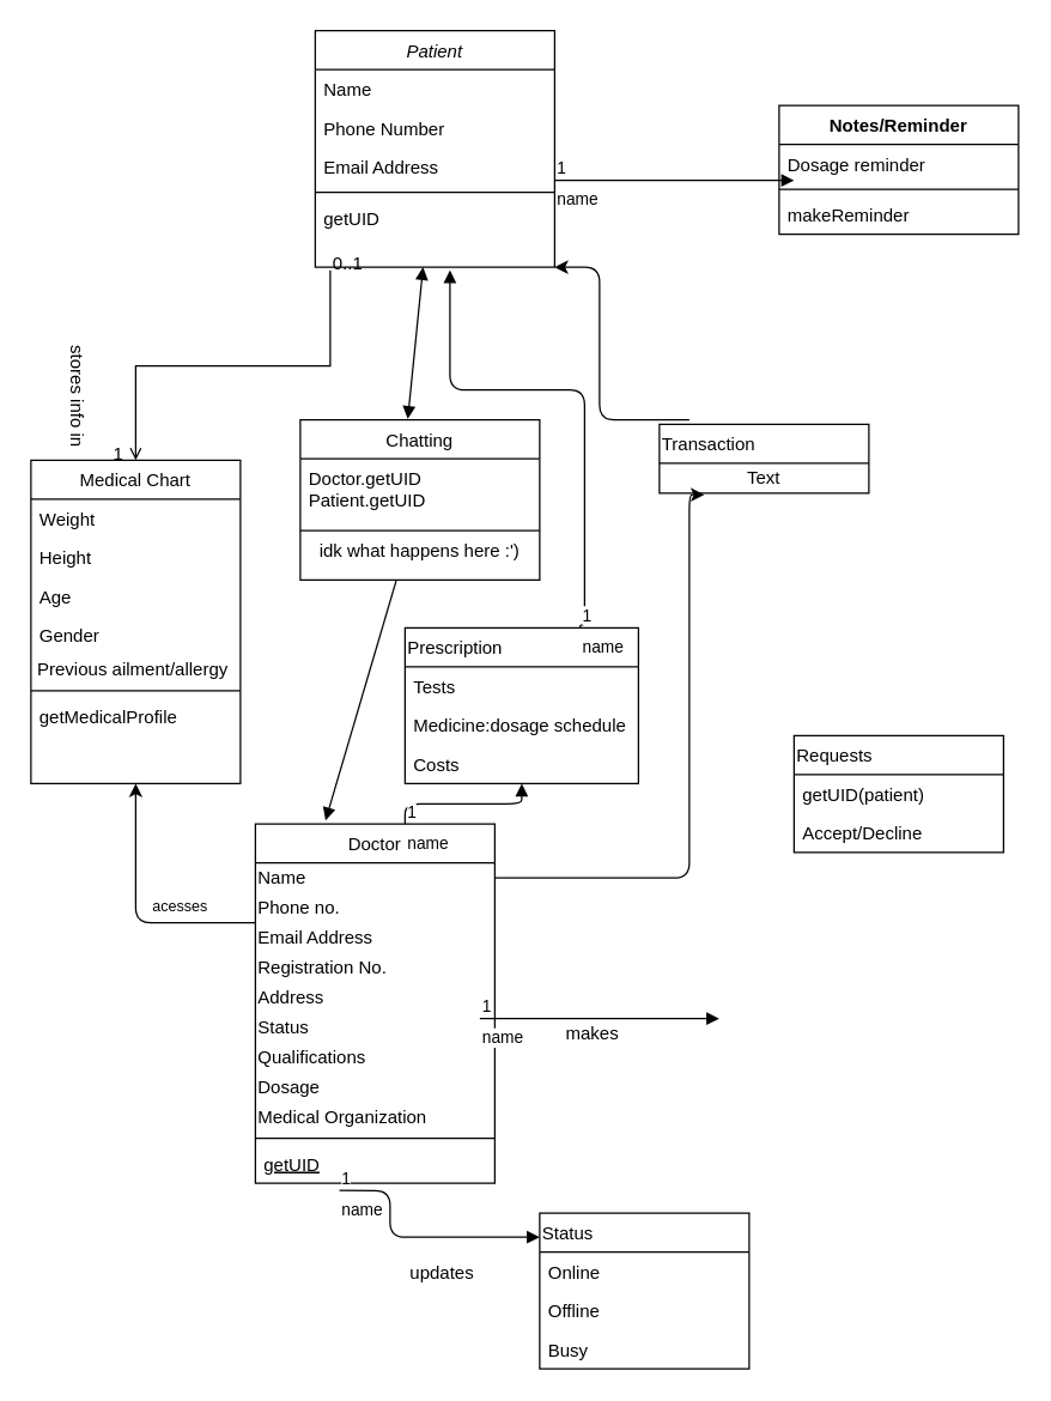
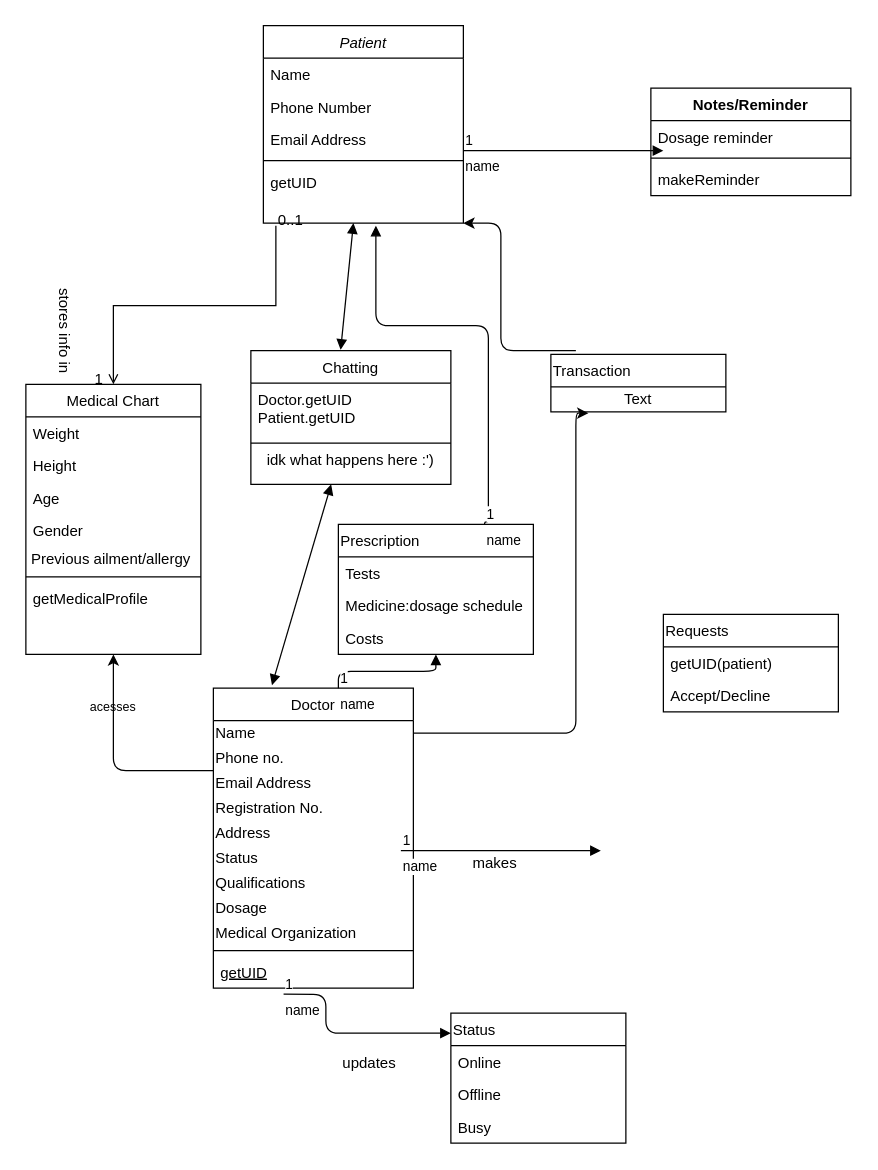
  <mxCell id="0" />
  <mxCell id="1" parent="0" />
  <mxCell id="2" value="Patient" style="swimlane;fontStyle=2;align=center;verticalAlign=top;childLayout=stackLayout;horizontal=1;startSize=26;horizontalStack=0;resizeParent=1;resizeLast=0;collapsible=1;marginBottom=0;rounded=0;shadow=0;strokeWidth=1;" parent="1" vertex="1"><mxGeometry x="210" y="20" width="160" height="158" as="geometry"><mxRectangle x="230" y="140" width="160" height="26" as="alternateBounds" /></mxGeometry></mxCell>
  <mxCell id="3" value="Name" style="text;align=left;verticalAlign=top;spacingLeft=4;spacingRight=4;overflow=hidden;rotatable=0;points=[[0,0.5],[1,0.5]];portConstraint=eastwest;" parent="2" vertex="1"><mxGeometry y="26" width="160" height="26" as="geometry" /></mxCell>
  <mxCell id="4" value="Phone Number" style="text;align=left;verticalAlign=top;spacingLeft=4;spacingRight=4;overflow=hidden;rotatable=0;points=[[0,0.5],[1,0.5]];portConstraint=eastwest;rounded=0;shadow=0;html=0;" parent="2" vertex="1"><mxGeometry y="52" width="160" height="26" as="geometry" /></mxCell>
  <mxCell id="5" value="Email Address" style="text;align=left;verticalAlign=top;spacingLeft=4;spacingRight=4;overflow=hidden;rotatable=0;points=[[0,0.5],[1,0.5]];portConstraint=eastwest;rounded=0;shadow=0;html=0;" parent="2" vertex="1"><mxGeometry y="78" width="160" height="26" as="geometry" /></mxCell>
  <mxCell id="6" value="" style="line;html=1;strokeWidth=1;align=left;verticalAlign=middle;spacingTop=-1;spacingLeft=3;spacingRight=3;rotatable=0;labelPosition=right;points=[];portConstraint=eastwest;" parent="2" vertex="1"><mxGeometry y="104" width="160" height="8" as="geometry" /></mxCell>
  <mxCell id="7" value="getUID" style="text;align=left;verticalAlign=top;spacingLeft=4;spacingRight=4;overflow=hidden;rotatable=0;points=[[0,0.5],[1,0.5]];portConstraint=eastwest;" parent="2" vertex="1"><mxGeometry y="112" width="160" height="26" as="geometry" /></mxCell>
  <mxCell id="8" value="Doctor" style="swimlane;fontStyle=0;align=center;verticalAlign=top;childLayout=stackLayout;horizontal=1;startSize=26;horizontalStack=0;resizeParent=1;resizeLast=0;collapsible=1;marginBottom=0;rounded=0;shadow=0;strokeWidth=1;" parent="1" vertex="1"><mxGeometry x="170" y="550" width="160" height="240" as="geometry"><mxRectangle x="130" y="380" width="160" height="26" as="alternateBounds" /></mxGeometry></mxCell>
  <mxCell id="9" value="Name" style="text;html=1;strokeColor=none;fillColor=none;align=left;verticalAlign=middle;whiteSpace=wrap;rounded=0;" vertex="1" parent="8"><mxGeometry y="26" width="160" height="20" as="geometry" /></mxCell>
  <mxCell id="10" value="Phone no." style="text;html=1;strokeColor=none;fillColor=none;align=left;verticalAlign=middle;whiteSpace=wrap;rounded=0;" vertex="1" parent="8"><mxGeometry y="46" width="160" height="20" as="geometry" /></mxCell>
  <mxCell id="11" value="Email Address" style="text;html=1;strokeColor=none;fillColor=none;align=left;verticalAlign=middle;whiteSpace=wrap;rounded=0;" vertex="1" parent="8"><mxGeometry y="66" width="160" height="20" as="geometry" /></mxCell>
  <mxCell id="12" value="Registration No." style="text;html=1;strokeColor=none;fillColor=none;align=left;verticalAlign=middle;whiteSpace=wrap;rounded=0;" vertex="1" parent="8"><mxGeometry y="86" width="160" height="20" as="geometry" /></mxCell>
  <mxCell id="13" value="Address" style="text;html=1;strokeColor=none;fillColor=none;align=left;verticalAlign=middle;whiteSpace=wrap;rounded=0;" vertex="1" parent="8"><mxGeometry y="106" width="160" height="20" as="geometry" /></mxCell>
  <mxCell id="14" value="name" style="endArrow=block;endFill=1;html=1;edgeStyle=orthogonalEdgeStyle;align=left;verticalAlign=top;" edge="1" parent="8"><mxGeometry x="-1" relative="1" as="geometry"><mxPoint x="150" y="130" as="sourcePoint" /><mxPoint x="310" y="130" as="targetPoint" /></mxGeometry></mxCell>
  <mxCell id="15" value="1" style="edgeLabel;resizable=0;html=1;align=left;verticalAlign=bottom;" connectable="0" vertex="1" parent="14"><mxGeometry x="-1" relative="1" as="geometry" /></mxCell>
  <mxCell id="16" value="Status" style="text;html=1;strokeColor=none;fillColor=none;align=left;verticalAlign=middle;whiteSpace=wrap;rounded=0;" vertex="1" parent="8"><mxGeometry y="126" width="160" height="20" as="geometry" /></mxCell>
  <mxCell id="17" value="Qualifications" style="text;html=1;strokeColor=none;fillColor=none;align=left;verticalAlign=middle;whiteSpace=wrap;rounded=0;" vertex="1" parent="8"><mxGeometry y="146" width="160" height="20" as="geometry" /></mxCell>
  <mxCell id="18" value="Dosage" style="text;html=1;strokeColor=none;fillColor=none;align=left;verticalAlign=middle;whiteSpace=wrap;rounded=0;" vertex="1" parent="8"><mxGeometry y="166" width="160" height="20" as="geometry" /></mxCell>
  <mxCell id="19" value="Medical Organization" style="text;html=1;strokeColor=none;fillColor=none;align=left;verticalAlign=middle;whiteSpace=wrap;rounded=0;" vertex="1" parent="8"><mxGeometry y="186" width="160" height="20" as="geometry" /></mxCell>
  <mxCell id="20" value="" style="line;html=1;strokeWidth=1;align=left;verticalAlign=middle;spacingTop=-1;spacingLeft=3;spacingRight=3;rotatable=0;labelPosition=right;points=[];portConstraint=eastwest;" parent="8" vertex="1"><mxGeometry y="206" width="160" height="8" as="geometry" /></mxCell>
  <mxCell id="21" value="getUID" style="text;align=left;verticalAlign=top;spacingLeft=4;spacingRight=4;overflow=hidden;rotatable=0;points=[[0,0.5],[1,0.5]];portConstraint=eastwest;fontStyle=4" parent="8" vertex="1"><mxGeometry y="214" width="160" height="26" as="geometry" /></mxCell>
  <mxCell id="22" value="Chatting" style="swimlane;fontStyle=0;align=center;verticalAlign=top;childLayout=stackLayout;horizontal=1;startSize=26;horizontalStack=0;resizeParent=1;resizeLast=0;collapsible=1;marginBottom=0;rounded=0;shadow=0;strokeWidth=1;" parent="1" vertex="1"><mxGeometry x="200" y="280" width="160" height="107" as="geometry"><mxRectangle x="340" y="380" width="170" height="26" as="alternateBounds" /></mxGeometry></mxCell>
  <mxCell id="23" value="Doctor.getUID&#10;Patient.getUID" style="text;align=left;verticalAlign=top;spacingLeft=4;spacingRight=4;overflow=hidden;rotatable=0;points=[[0,0.5],[1,0.5]];portConstraint=eastwest;" parent="22" vertex="1"><mxGeometry y="26" width="160" height="44" as="geometry" /></mxCell>
  <mxCell id="24" value="" style="line;html=1;strokeWidth=1;align=left;verticalAlign=middle;spacingTop=-1;spacingLeft=3;spacingRight=3;rotatable=0;labelPosition=right;points=[];portConstraint=eastwest;" parent="22" vertex="1"><mxGeometry y="70" width="160" height="8" as="geometry" /></mxCell>
  <mxCell id="25" value="idk what happens here :')" style="text;html=1;strokeColor=none;fillColor=none;align=center;verticalAlign=middle;whiteSpace=wrap;rounded=0;" vertex="1" parent="22"><mxGeometry y="78" width="160" height="20" as="geometry" /></mxCell>
  <mxCell id="26" value="Medical Chart" style="swimlane;fontStyle=0;align=center;verticalAlign=top;childLayout=stackLayout;horizontal=1;startSize=26;horizontalStack=0;resizeParent=1;resizeLast=0;collapsible=1;marginBottom=0;rounded=0;shadow=0;strokeWidth=1;" parent="1" vertex="1"><mxGeometry x="20" y="307" width="140" height="216" as="geometry"><mxRectangle x="550" y="140" width="160" height="26" as="alternateBounds" /></mxGeometry></mxCell>
  <mxCell id="27" value="Weight" style="text;align=left;verticalAlign=top;spacingLeft=4;spacingRight=4;overflow=hidden;rotatable=0;points=[[0,0.5],[1,0.5]];portConstraint=eastwest;rounded=0;shadow=0;html=0;" parent="26" vertex="1"><mxGeometry y="26" width="140" height="26" as="geometry" /></mxCell>
  <mxCell id="28" value="Height" style="text;align=left;verticalAlign=top;spacingLeft=4;spacingRight=4;overflow=hidden;rotatable=0;points=[[0,0.5],[1,0.5]];portConstraint=eastwest;rounded=0;shadow=0;html=0;" parent="26" vertex="1"><mxGeometry y="52" width="140" height="26" as="geometry" /></mxCell>
  <mxCell id="29" value="Age" style="text;align=left;verticalAlign=top;spacingLeft=4;spacingRight=4;overflow=hidden;rotatable=0;points=[[0,0.5],[1,0.5]];portConstraint=eastwest;rounded=0;shadow=0;html=0;" parent="26" vertex="1"><mxGeometry y="78" width="140" height="26" as="geometry" /></mxCell>
  <mxCell id="30" value="Gender" style="text;align=left;verticalAlign=top;spacingLeft=4;spacingRight=4;overflow=hidden;rotatable=0;points=[[0,0.5],[1,0.5]];portConstraint=eastwest;rounded=0;shadow=0;html=0;" parent="26" vertex="1"><mxGeometry y="104" width="140" height="26" as="geometry" /></mxCell>
  <mxCell id="31" value="Previous ailment/allergy&amp;nbsp;" style="text;html=1;strokeColor=none;fillColor=none;align=center;verticalAlign=middle;whiteSpace=wrap;rounded=0;labelPosition=center;verticalLabelPosition=middle;" vertex="1" parent="26"><mxGeometry y="130" width="140" height="20" as="geometry" /></mxCell>
  <mxCell id="32" value="" style="line;html=1;strokeWidth=1;align=left;verticalAlign=middle;spacingTop=-1;spacingLeft=3;spacingRight=3;rotatable=0;labelPosition=right;points=[];portConstraint=eastwest;" parent="26" vertex="1"><mxGeometry y="150" width="140" height="8" as="geometry" /></mxCell>
  <mxCell id="33" value="getMedicalProfile" style="text;align=left;verticalAlign=top;spacingLeft=4;spacingRight=4;overflow=hidden;rotatable=0;points=[[0,0.5],[1,0.5]];portConstraint=eastwest;" parent="26" vertex="1"><mxGeometry y="158" width="140" height="26" as="geometry" /></mxCell>
  <mxCell id="34" value="" style="endArrow=open;shadow=0;strokeWidth=1;rounded=0;endFill=1;edgeStyle=elbowEdgeStyle;elbow=vertical;" parent="1" target="26" edge="1"><mxGeometry x="0.5" y="41" relative="1" as="geometry"><mxPoint x="220" y="180" as="sourcePoint" /><mxPoint x="520" y="202" as="targetPoint" /><mxPoint x="-40" y="32" as="offset" /></mxGeometry></mxCell>
  <mxCell id="35" value="0..1" style="resizable=0;align=left;verticalAlign=bottom;labelBackgroundColor=none;fontSize=12;" parent="34" connectable="0" vertex="1"><mxGeometry x="-1" relative="1" as="geometry"><mxPoint y="4" as="offset" /></mxGeometry></mxCell>
  <mxCell id="36" value="1" style="resizable=0;align=right;verticalAlign=bottom;labelBackgroundColor=none;fontSize=12;" parent="34" connectable="0" vertex="1"><mxGeometry x="1" relative="1" as="geometry"><mxPoint x="-7" y="4" as="offset" /></mxGeometry></mxCell>
  <mxCell id="37" value="stores info in" style="text;html=1;resizable=0;points=[];;align=center;verticalAlign=middle;labelBackgroundColor=none;rounded=0;shadow=0;strokeWidth=1;fontSize=12;rotation=90;" parent="34" vertex="1" connectable="0"><mxGeometry x="0.5" y="49" relative="1" as="geometry"><mxPoint x="-39" y="-30" as="offset" /></mxGeometry></mxCell>
  <mxCell id="38" value="" style="edgeStyle=segmentEdgeStyle;endArrow=classic;html=1;entryX=0.5;entryY=1;entryDx=0;entryDy=0;exitX=0;exitY=1;exitDx=0;exitDy=0;" edge="1" parent="1" source="10" target="26"><mxGeometry width="50" height="50" relative="1" as="geometry"><mxPoint x="50" y="600" as="sourcePoint" /><mxPoint x="90" y="530" as="targetPoint" /></mxGeometry></mxCell>
- <mxCell id="39" value="&lt;font style=&quot;font-size: 10px&quot;&gt;acesses&lt;/font&gt;" style="text;html=1;strokeColor=none;fillColor=none;align=center;verticalAlign=middle;whiteSpace=wrap;rounded=0;" vertex="1" parent="1"><mxGeometry x="100" y="595" width="40" height="20" as="geometry" /></mxCell>
+ <mxCell id="39" value="&lt;font style=&quot;font-size: 10px&quot;&gt;acesses&lt;/font&gt;" style="text;html=1;strokeColor=none;fillColor=none;align=center;verticalAlign=middle;whiteSpace=wrap;rounded=0;" vertex="1" parent="1"><mxGeometry x="70" y="555" width="40" height="20" as="geometry" /></mxCell>
  <mxCell id="40" value="Prescription" style="swimlane;fontStyle=0;childLayout=stackLayout;horizontal=1;startSize=26;fillColor=none;horizontalStack=0;resizeParent=1;resizeParentMax=0;resizeLast=0;collapsible=1;marginBottom=0;align=left;" vertex="1" parent="1"><mxGeometry x="270" y="419" width="156" height="104" as="geometry" /></mxCell>
  <mxCell id="41" value="Tests " style="text;strokeColor=none;fillColor=none;align=left;verticalAlign=top;spacingLeft=4;spacingRight=4;overflow=hidden;rotatable=0;points=[[0,0.5],[1,0.5]];portConstraint=eastwest;" vertex="1" parent="40"><mxGeometry y="26" width="156" height="26" as="geometry" /></mxCell>
  <mxCell id="42" value="Medicine:dosage schedule" style="text;strokeColor=none;fillColor=none;align=left;verticalAlign=top;spacingLeft=4;spacingRight=4;overflow=hidden;rotatable=0;points=[[0,0.5],[1,0.5]];portConstraint=eastwest;" vertex="1" parent="40"><mxGeometry y="52" width="156" height="26" as="geometry" /></mxCell>
  <mxCell id="43" value="Costs" style="text;strokeColor=none;fillColor=none;align=left;verticalAlign=top;spacingLeft=4;spacingRight=4;overflow=hidden;rotatable=0;points=[[0,0.5],[1,0.5]];portConstraint=eastwest;" vertex="1" parent="40"><mxGeometry y="78" width="156" height="26" as="geometry" /></mxCell>
- <mxCell id="44" value="" style="endArrow=none;startArrow=block;endFill=1;startFill=1;html=1;exitX=0.293;exitY=-0.01;exitDx=0;exitDy=0;exitPerimeter=0;" edge="1" parent="1" source="8" target="22"><mxGeometry width="160" relative="1" as="geometry"><mxPoint x="210" y="540" as="sourcePoint" /><mxPoint x="270" y="390" as="targetPoint" /></mxGeometry></mxCell>
+ <mxCell id="44" value="" style="endArrow=block;startArrow=block;endFill=1;startFill=1;html=1;exitX=0.293;exitY=-0.01;exitDx=0;exitDy=0;exitPerimeter=0;" edge="1" parent="1" source="8" target="22"><mxGeometry width="160" relative="1" as="geometry"><mxPoint x="210" y="540" as="sourcePoint" /><mxPoint x="270" y="390" as="targetPoint" /></mxGeometry></mxCell>
  <mxCell id="45" value="" style="endArrow=block;startArrow=block;endFill=1;startFill=1;html=1;exitX=0.449;exitY=-0.006;exitDx=0;exitDy=0;exitPerimeter=0;" edge="1" parent="1" source="22" target="2"><mxGeometry width="160" relative="1" as="geometry"><mxPoint x="230" y="160" as="sourcePoint" /><mxPoint x="390" y="160" as="targetPoint" /></mxGeometry></mxCell>
  <mxCell id="46" value="name" style="endArrow=block;endFill=1;html=1;edgeStyle=orthogonalEdgeStyle;align=left;verticalAlign=top;exitX=0.75;exitY=0;exitDx=0;exitDy=0;" edge="1" parent="1" source="40"><mxGeometry x="-1" relative="1" as="geometry"><mxPoint x="280" y="150" as="sourcePoint" /><mxPoint x="300" y="180" as="targetPoint" /><Array as="points"><mxPoint x="387" y="417" /><mxPoint x="390" y="417" /><mxPoint x="390" y="260" /><mxPoint x="300" y="260" /></Array></mxGeometry></mxCell>
  <mxCell id="47" value="1" style="edgeLabel;resizable=0;html=1;align=left;verticalAlign=bottom;" connectable="0" vertex="1" parent="46"><mxGeometry x="-1" relative="1" as="geometry" /></mxCell>
  <mxCell id="48" value="name" style="endArrow=block;endFill=1;html=1;edgeStyle=orthogonalEdgeStyle;align=left;verticalAlign=top;exitX=0.625;exitY=0;exitDx=0;exitDy=0;exitPerimeter=0;" edge="1" parent="1" source="8" target="40"><mxGeometry x="-1" relative="1" as="geometry"><mxPoint x="270" y="530" as="sourcePoint" /><mxPoint x="430" y="530" as="targetPoint" /></mxGeometry></mxCell>
  <mxCell id="49" value="1" style="edgeLabel;resizable=0;html=1;align=left;verticalAlign=bottom;" connectable="0" vertex="1" parent="48"><mxGeometry x="-1" relative="1" as="geometry" /></mxCell>
  <mxCell id="50" value="Transaction" style="swimlane;fontStyle=0;childLayout=stackLayout;horizontal=1;startSize=26;fillColor=none;horizontalStack=0;resizeParent=1;resizeParentMax=0;resizeLast=0;collapsible=1;marginBottom=0;align=left;" vertex="1" parent="1"><mxGeometry x="440" y="283" width="140" height="46" as="geometry" /></mxCell>
  <mxCell id="51" value="Text" style="text;html=1;strokeColor=none;fillColor=none;align=center;verticalAlign=middle;whiteSpace=wrap;rounded=0;" vertex="1" parent="50"><mxGeometry y="26" width="140" height="20" as="geometry" /></mxCell>
  <mxCell id="52" value="" style="edgeStyle=elbowEdgeStyle;elbow=horizontal;endArrow=classic;html=1;entryX=1;entryY=1;entryDx=0;entryDy=0;" edge="1" parent="1" target="2"><mxGeometry width="50" height="50" relative="1" as="geometry"><mxPoint x="460" y="280" as="sourcePoint" /><mxPoint x="410" y="330" as="targetPoint" /><Array as="points"><mxPoint x="400" y="220" /><mxPoint x="450" y="220" /></Array></mxGeometry></mxCell>
  <mxCell id="53" value="" style="edgeStyle=elbowEdgeStyle;elbow=horizontal;endArrow=classic;html=1;" edge="1" parent="1" source="9"><mxGeometry width="50" height="50" relative="1" as="geometry"><mxPoint x="330" y="636" as="sourcePoint" /><mxPoint x="470" y="330" as="targetPoint" /><Array as="points"><mxPoint x="460" y="510" /></Array></mxGeometry></mxCell>
  <mxCell id="54" value="makes" style="text;html=1;align=center;verticalAlign=middle;resizable=0;points=[];autosize=1;strokeColor=none;" vertex="1" parent="1"><mxGeometry x="370" y="680" width="50" height="20" as="geometry" /></mxCell>
  <mxCell id="55" value="Notes/Reminder" style="swimlane;fontStyle=1;align=center;verticalAlign=top;childLayout=stackLayout;horizontal=1;startSize=26;horizontalStack=0;resizeParent=1;resizeParentMax=0;resizeLast=0;collapsible=1;marginBottom=0;" vertex="1" parent="1"><mxGeometry x="520" y="70" width="160" height="86" as="geometry" /></mxCell>
  <mxCell id="56" value="Dosage reminder&#10;" style="text;strokeColor=none;fillColor=none;align=left;verticalAlign=top;spacingLeft=4;spacingRight=4;overflow=hidden;rotatable=0;points=[[0,0.5],[1,0.5]];portConstraint=eastwest;" vertex="1" parent="55"><mxGeometry y="26" width="160" height="26" as="geometry" /></mxCell>
  <mxCell id="57" value="" style="line;strokeWidth=1;fillColor=none;align=left;verticalAlign=middle;spacingTop=-1;spacingLeft=3;spacingRight=3;rotatable=0;labelPosition=right;points=[];portConstraint=eastwest;" vertex="1" parent="55"><mxGeometry y="52" width="160" height="8" as="geometry" /></mxCell>
  <mxCell id="58" value="makeReminder" style="text;strokeColor=none;fillColor=none;align=left;verticalAlign=top;spacingLeft=4;spacingRight=4;overflow=hidden;rotatable=0;points=[[0,0.5],[1,0.5]];portConstraint=eastwest;" vertex="1" parent="55"><mxGeometry y="60" width="160" height="26" as="geometry" /></mxCell>
  <mxCell id="59" value="name" style="endArrow=block;endFill=1;html=1;edgeStyle=orthogonalEdgeStyle;align=left;verticalAlign=top;" edge="1" parent="1"><mxGeometry x="-1" relative="1" as="geometry"><mxPoint x="370" y="120" as="sourcePoint" /><mxPoint x="530" y="120" as="targetPoint" /></mxGeometry></mxCell>
  <mxCell id="60" value="1" style="edgeLabel;resizable=0;html=1;align=left;verticalAlign=bottom;" connectable="0" vertex="1" parent="59"><mxGeometry x="-1" relative="1" as="geometry" /></mxCell>
  <mxCell id="61" value="Requests" style="swimlane;fontStyle=0;childLayout=stackLayout;horizontal=1;startSize=26;fillColor=none;horizontalStack=0;resizeParent=1;resizeParentMax=0;resizeLast=0;collapsible=1;marginBottom=0;align=left;" vertex="1" parent="1"><mxGeometry x="530" y="491" width="140" height="78" as="geometry" /></mxCell>
  <mxCell id="62" value="getUID(patient)" style="text;strokeColor=none;fillColor=none;align=left;verticalAlign=top;spacingLeft=4;spacingRight=4;overflow=hidden;rotatable=0;points=[[0,0.5],[1,0.5]];portConstraint=eastwest;" vertex="1" parent="61"><mxGeometry y="26" width="140" height="26" as="geometry" /></mxCell>
  <mxCell id="63" value="Accept/Decline" style="text;strokeColor=none;fillColor=none;align=left;verticalAlign=top;spacingLeft=4;spacingRight=4;overflow=hidden;rotatable=0;points=[[0,0.5],[1,0.5]];portConstraint=eastwest;" vertex="1" parent="61"><mxGeometry y="52" width="140" height="26" as="geometry" /></mxCell>
  <mxCell id="64" value="Status" style="swimlane;fontStyle=0;childLayout=stackLayout;horizontal=1;startSize=26;fillColor=none;horizontalStack=0;resizeParent=1;resizeParentMax=0;resizeLast=0;collapsible=1;marginBottom=0;align=left;" vertex="1" parent="1"><mxGeometry x="360" y="810" width="140" height="104" as="geometry" /></mxCell>
  <mxCell id="65" value="Online" style="text;strokeColor=none;fillColor=none;align=left;verticalAlign=top;spacingLeft=4;spacingRight=4;overflow=hidden;rotatable=0;points=[[0,0.5],[1,0.5]];portConstraint=eastwest;" vertex="1" parent="64"><mxGeometry y="26" width="140" height="26" as="geometry" /></mxCell>
  <mxCell id="66" value="Offline" style="text;strokeColor=none;fillColor=none;align=left;verticalAlign=top;spacingLeft=4;spacingRight=4;overflow=hidden;rotatable=0;points=[[0,0.5],[1,0.5]];portConstraint=eastwest;" vertex="1" parent="64"><mxGeometry y="52" width="140" height="26" as="geometry" /></mxCell>
  <mxCell id="67" value="Busy" style="text;strokeColor=none;fillColor=none;align=left;verticalAlign=top;spacingLeft=4;spacingRight=4;overflow=hidden;rotatable=0;points=[[0,0.5],[1,0.5]];portConstraint=eastwest;" vertex="1" parent="64"><mxGeometry y="78" width="140" height="26" as="geometry" /></mxCell>
  <mxCell id="68" value="name" style="endArrow=block;endFill=1;html=1;edgeStyle=orthogonalEdgeStyle;align=left;verticalAlign=top;exitX=0.351;exitY=1.188;exitDx=0;exitDy=0;exitPerimeter=0;" edge="1" parent="1" source="21" target="64"><mxGeometry x="-1" relative="1" as="geometry"><mxPoint x="170" y="861.41" as="sourcePoint" /><mxPoint x="330" y="861.41" as="targetPoint" /><Array as="points"><mxPoint x="260" y="795" /><mxPoint x="260" y="826" /></Array></mxGeometry></mxCell>
  <mxCell id="69" value="1" style="edgeLabel;resizable=0;html=1;align=left;verticalAlign=bottom;" connectable="0" vertex="1" parent="68"><mxGeometry x="-1" relative="1" as="geometry" /></mxCell>
  <mxCell id="70" value="updates" style="text;html=1;strokeColor=none;fillColor=none;align=center;verticalAlign=middle;whiteSpace=wrap;rounded=0;" vertex="1" parent="1"><mxGeometry x="275" y="840" width="40" height="20" as="geometry" /></mxCell>
